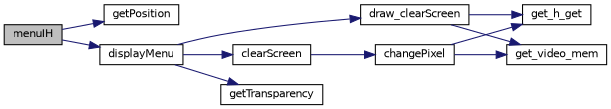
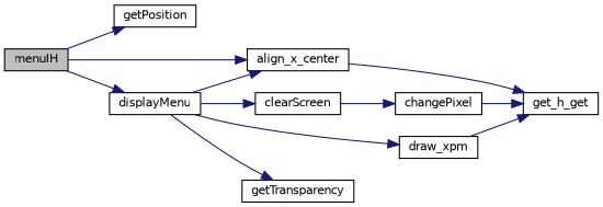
  digraph {
    rankdir=LR
    node [color=black fontname=Helvetica fontsize=10 shape=record]
    edge [color=midnightblue fontname=Helvetica fontsize=10 labelfontname=Helvetica labelfontsize=10 style=solid]
    n1 [fillcolor=grey75 fontcolor=black height=0.2 label=menuIH style=filled width=0.4]
    n2 [height=0.2 label=getPosition width=0.4]
+   n3 [height=0.2 label=align_x_center width=0.4]
    n4 [height=0.2 label=displayMenu width=0.4]
    n5 [height=0.2 label=get_h_get width=0.4]
    n6 [height=0.2 label=clearScreen width=0.4]
-   n7 [height=0.2 label=draw_clearScreen width=0.4]
+   n7 [height=0.2 label=draw_xpm width=0.4]
    n8 [height=0.2 label=getTransparency width=0.4]
    n9 [height=0.2 label=changePixel width=0.4]
-   n10 [height=0.2 label=get_video_mem width=0.4]
    n1 -> n2
+   n1 -> n3
    n1 -> n4
+   n3 -> n5
+   n4 -> n3
    n4 -> n6
    n4 -> n7
    n4 -> n8
    n6 -> n9
    n7 -> n5
-   n7 -> n10
    n9 -> n5
-   n9 -> n10
  }
